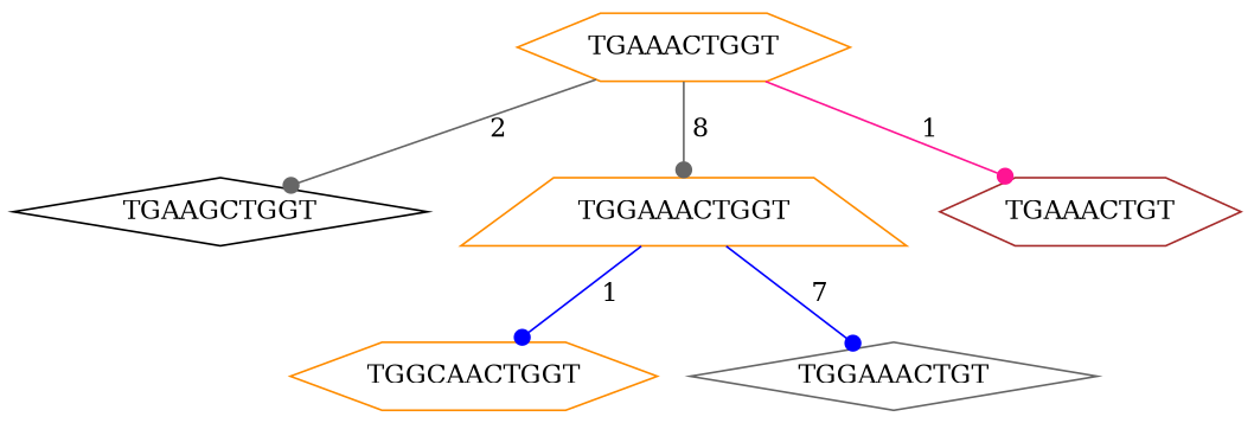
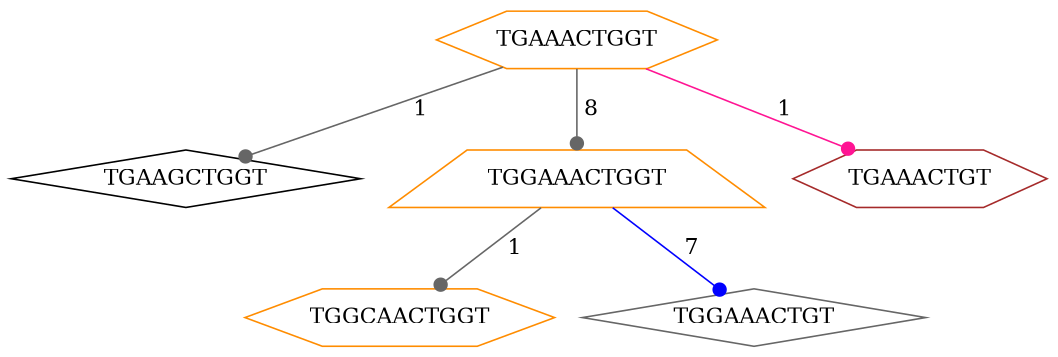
  digraph {
    node [color=darkorange shape=hexagon]
    edge [arrowhead=dot color=gray40]
    TGAAGCTGGT [color=black shape=diamond]
    TGAAACTGGT
    TGGAAACTGGT [shape=trapezium]
    TGAAACTGT [color=brown]
    TGGCAACTGGT
    TGGAAACTGT [color=gray40 shape=diamond]
-   TGAAACTGGT -> TGAAGCTGGT [label=" 2"]
+   TGAAACTGGT -> TGAAGCTGGT [label=" 1"]
    TGAAACTGGT -> TGGAAACTGGT [label=" 8"]
    TGAAACTGGT -> TGAAACTGT [color=deeppink label=" 1"]
-   TGGAAACTGGT -> TGGCAACTGGT [color=blue label=" 1"]
+   TGGAAACTGGT -> TGGCAACTGGT [label=" 1"]
    TGGAAACTGGT -> TGGAAACTGT [color=blue label=" 7"]
  }
